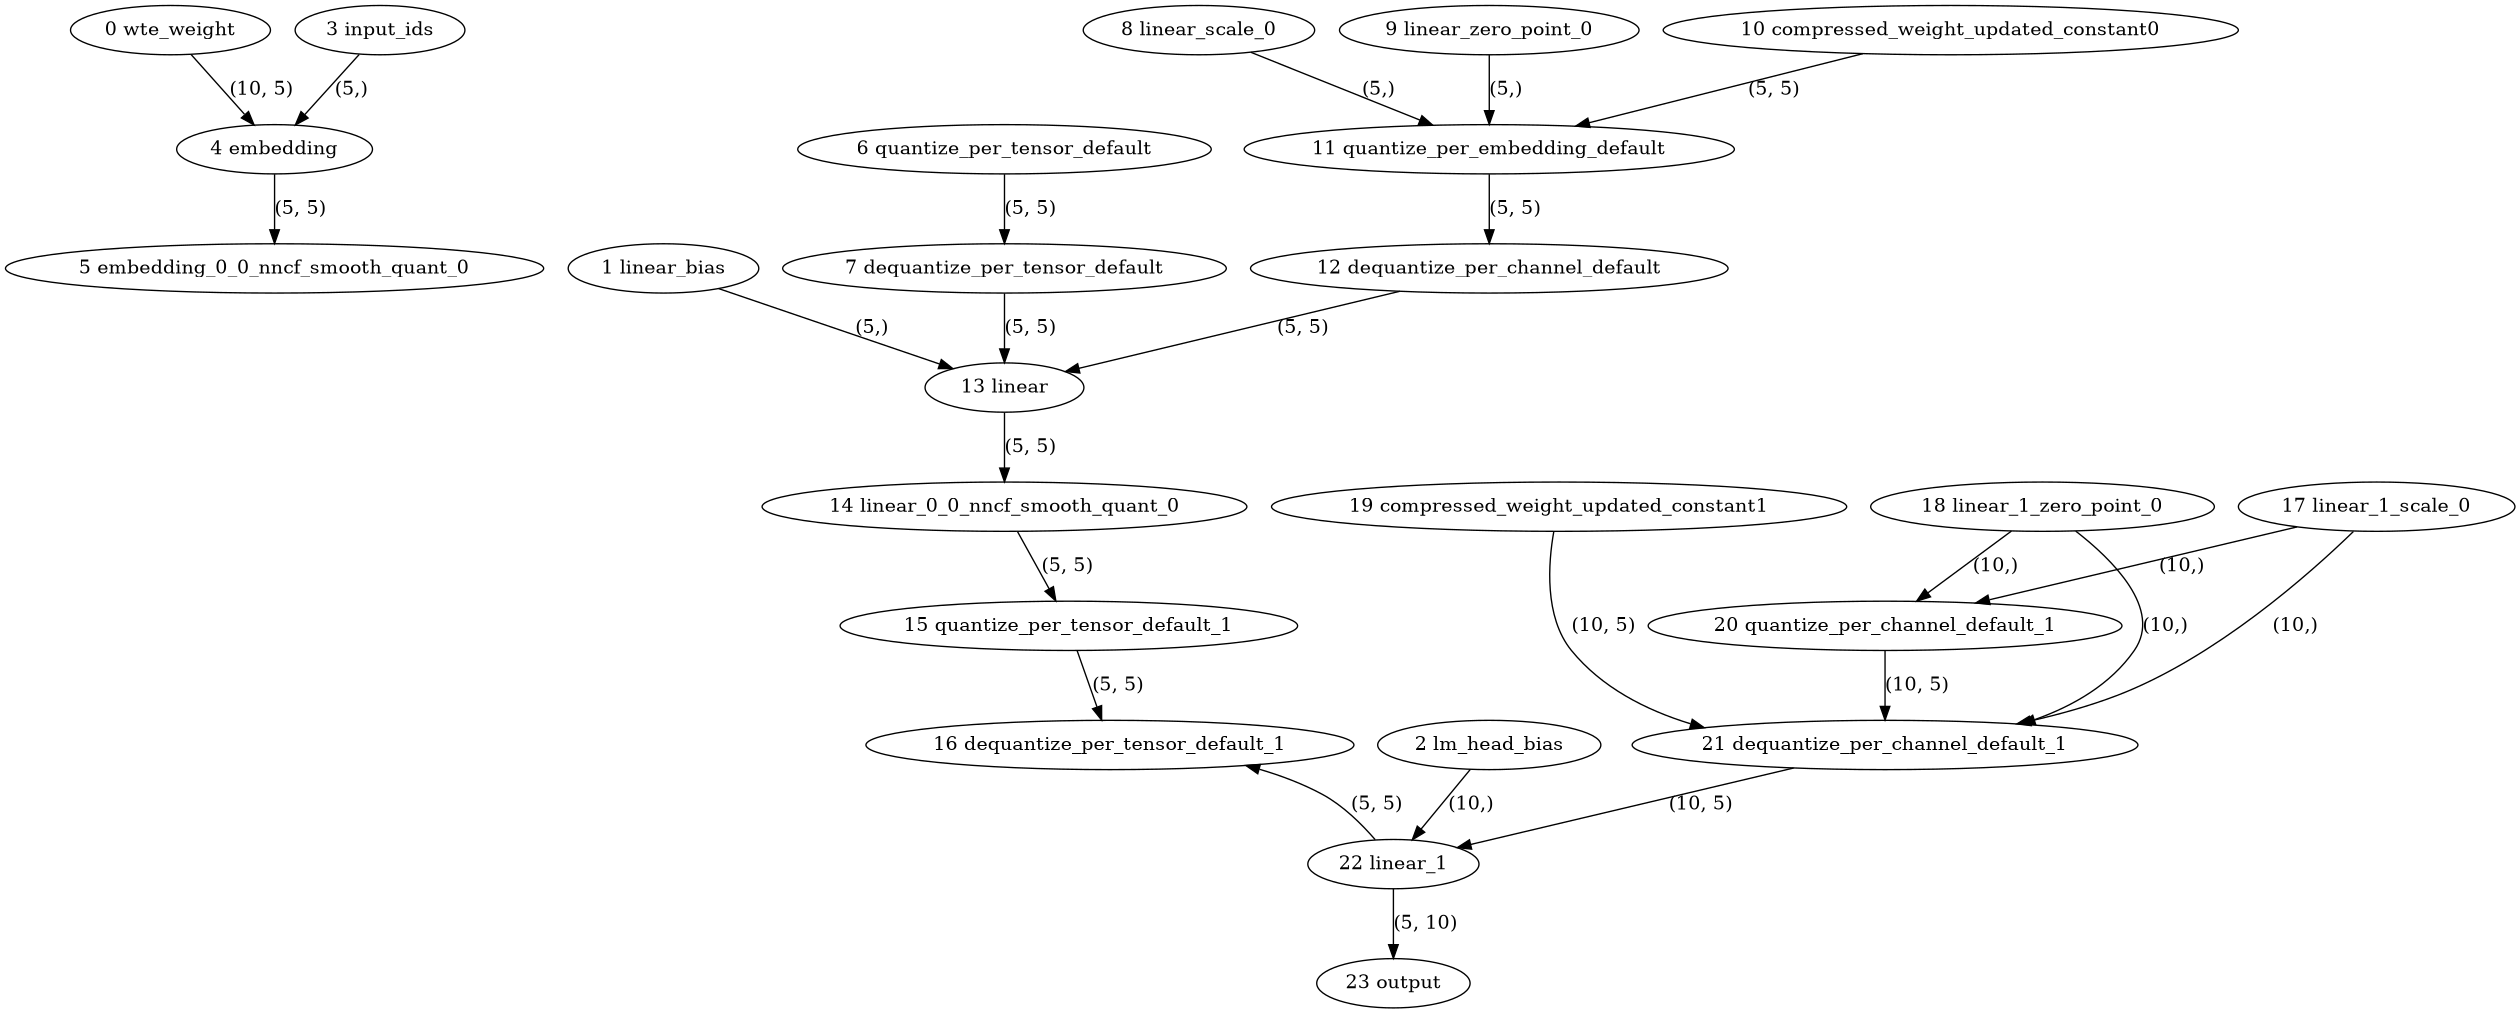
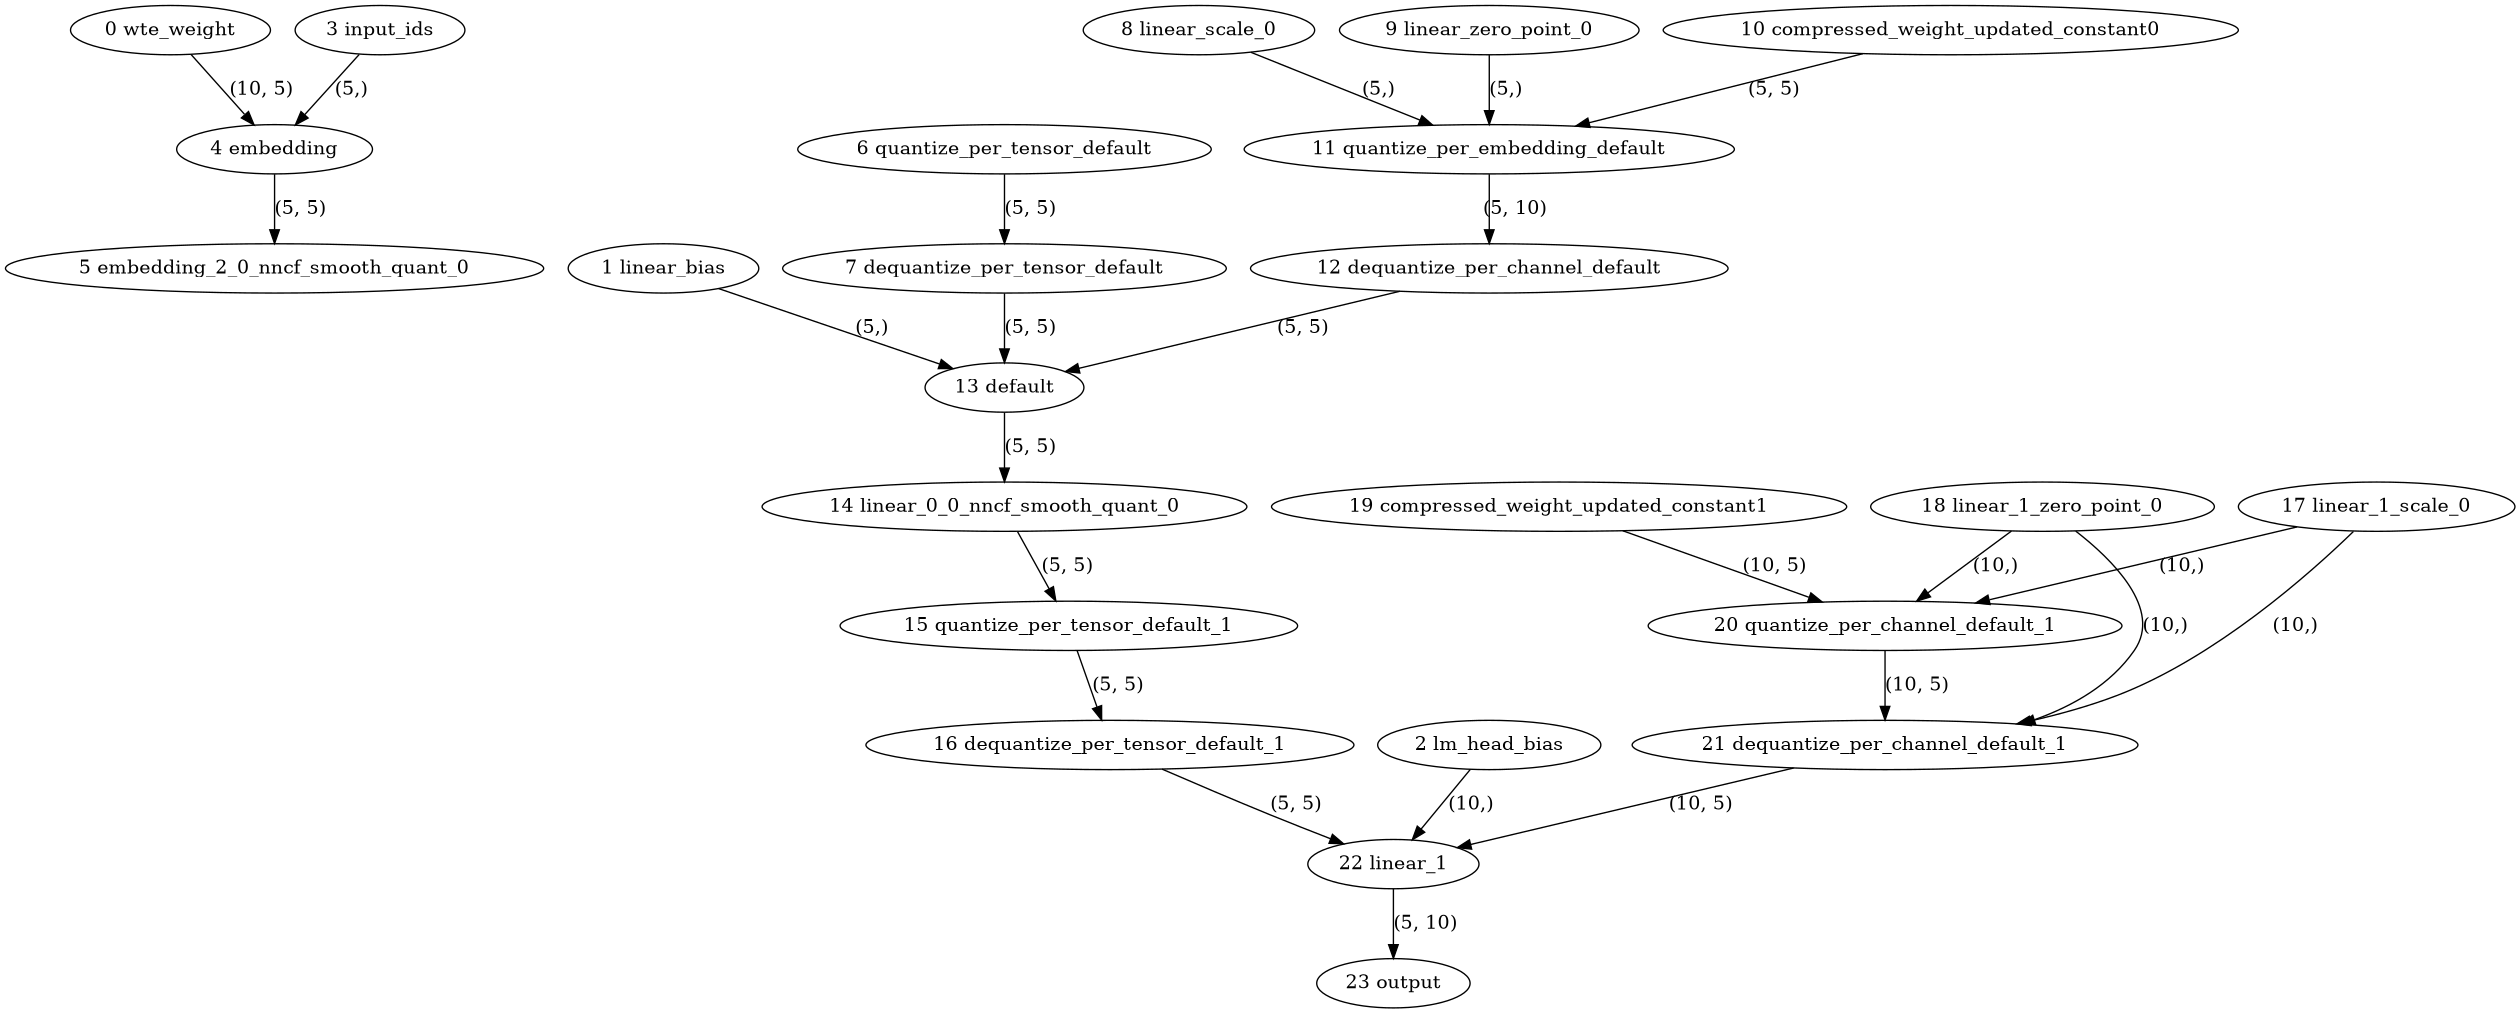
  strict digraph {
    node [type=get_attr]
    edge [style=solid]
    "4 embedding" [type=embedding]
    "0 wte_weight"
-   "5 embedding_0_0_nncf_smooth_quant_0" [type=call_module]
-   "13 linear" [type=linear]
+   "5 embedding_0_0_nncf_smooth_quant_0" [type=call_module label="5 embedding_2_0_nncf_smooth_quant_0"]
+   "13 linear" [type=linear label="13 default"]
    "1 linear_bias"
    "14 linear_0_0_nncf_smooth_quant_0" [type=call_module]
    "22 linear_1" [type=linear]
    "2 lm_head_bias"
    "23 output" [type=output]
    "3 input_ids" [type=input]
    "6 quantize_per_tensor_default" [type=quantize_per_tensor]
    "7 dequantize_per_tensor_default" [type=dequantize_per_tensor]
    n13 [label="11 quantize_per_embedding_default" type=quantize_per_channel]
    "8 linear_scale_0"
    "12 dequantize_per_channel_default" [type=dequantize_per_channel]
    "9 linear_zero_point_0"
    "10 compressed_weight_updated_constant0"
    "15 quantize_per_tensor_default_1" [type=quantize_per_tensor]
    "16 dequantize_per_tensor_default_1" [type=dequantize_per_tensor]
    "20 quantize_per_channel_default_1" [type=quantize_per_channel]
    "17 linear_1_scale_0"
    "21 dequantize_per_channel_default_1" [type=dequantize_per_channel]
    "18 linear_1_zero_point_0"
    "19 compressed_weight_updated_constant1"
    "4 embedding" -> "5 embedding_0_0_nncf_smooth_quant_0" [label="(5, 5)"]
    "0 wte_weight" -> "4 embedding" [label="(10, 5)"]
    "13 linear" -> "14 linear_0_0_nncf_smooth_quant_0" [label="(5, 5)"]
    "1 linear_bias" -> "13 linear" [label="(5,)"]
    "14 linear_0_0_nncf_smooth_quant_0" -> "15 quantize_per_tensor_default_1" [label="(5, 5)"]
    "22 linear_1" -> "23 output" [label="(5, 10)"]
    "2 lm_head_bias" -> "22 linear_1" [label="(10,)"]
    "3 input_ids" -> "4 embedding" [label="(5,)"]
    "6 quantize_per_tensor_default" -> "7 dequantize_per_tensor_default" [label="(5, 5)"]
    "7 dequantize_per_tensor_default" -> "13 linear" [label="(5, 5)"]
-   n13 -> "12 dequantize_per_channel_default" [label="(5, 5)"]
+   n13 -> "12 dequantize_per_channel_default" [label="(5, 10)"]
    "8 linear_scale_0" -> n13 [label="(5,)"]
    "12 dequantize_per_channel_default" -> "13 linear" [label="(5, 5)"]
    "9 linear_zero_point_0" -> n13 [label="(5,)"]
    "10 compressed_weight_updated_constant0" -> n13 [label="(5, 5)"]
    "15 quantize_per_tensor_default_1" -> "16 dequantize_per_tensor_default_1" [label="(5, 5)"]
-   "22 linear_1" -> "16 dequantize_per_tensor_default_1" [label="(5, 5)"]
+   "16 dequantize_per_tensor_default_1" -> "22 linear_1" [label="(5, 5)"]
    "20 quantize_per_channel_default_1" -> "21 dequantize_per_channel_default_1" [label="(10, 5)"]
    "17 linear_1_scale_0" -> "20 quantize_per_channel_default_1" [label="(10,)"]
    "17 linear_1_scale_0" -> "21 dequantize_per_channel_default_1" [label="(10,)"]
    "21 dequantize_per_channel_default_1" -> "22 linear_1" [label="(10, 5)"]
    "18 linear_1_zero_point_0" -> "20 quantize_per_channel_default_1" [label="(10,)"]
    "18 linear_1_zero_point_0" -> "21 dequantize_per_channel_default_1" [label="(10,)"]
-   "19 compressed_weight_updated_constant1" -> "21 dequantize_per_channel_default_1" [label="(10, 5)"]
+   "19 compressed_weight_updated_constant1" -> "20 quantize_per_channel_default_1" [label="(10, 5)"]
  }
